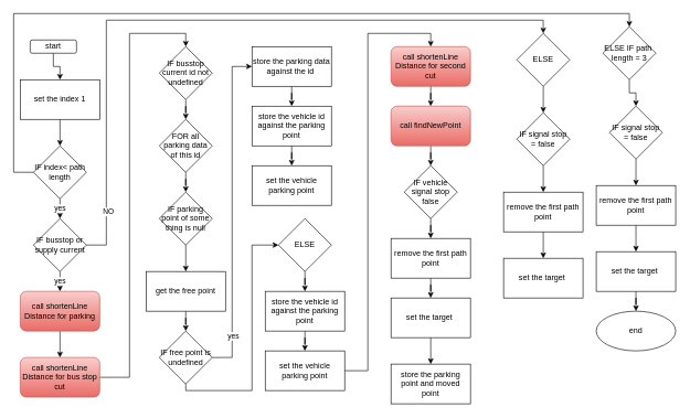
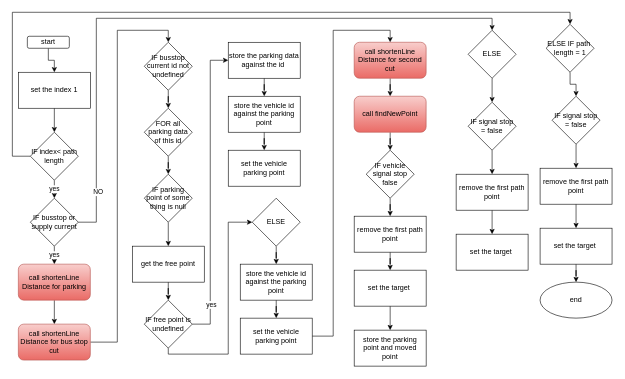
  <mxCell id="0" />
  <mxCell id="1" parent="0" />
  <mxCell id="2" value="" style="edgeStyle=orthogonalEdgeStyle;rounded=0;orthogonalLoop=1;jettySize=auto;html=1;" edge="1" parent="1" source="3" target="5"><mxGeometry relative="1" as="geometry" /></mxCell>
  <mxCell id="3" value="start" style="rounded=1;whiteSpace=wrap;html=1;" vertex="1" parent="1"><mxGeometry x="45" y="60" width="70" height="20" as="geometry" /></mxCell>
  <mxCell id="4" value="" style="edgeStyle=orthogonalEdgeStyle;rounded=0;orthogonalLoop=1;jettySize=auto;html=1;" edge="1" parent="1" source="5" target="8"><mxGeometry relative="1" as="geometry" /></mxCell>
  <mxCell id="5" value="set the index 1" style="rounded=0;whiteSpace=wrap;html=1;" vertex="1" parent="1"><mxGeometry x="30" y="120" width="120" height="60" as="geometry" /></mxCell>
  <mxCell id="6" value="yes" style="edgeStyle=orthogonalEdgeStyle;rounded=0;orthogonalLoop=1;jettySize=auto;html=1;" edge="1" parent="1" source="8" target="12"><mxGeometry relative="1" as="geometry" /></mxCell>
  <mxCell id="7" value="" style="edgeStyle=orthogonalEdgeStyle;rounded=0;orthogonalLoop=1;jettySize=auto;html=1;" edge="1" parent="1" source="8" target="59"><mxGeometry relative="1" as="geometry"><Array as="points"><mxPoint x="20" y="260" /><mxPoint x="20" y="20" /><mxPoint x="950" y="20" /></Array></mxGeometry></mxCell>
  <mxCell id="8" value="IF index&amp;lt; path length" style="rhombus;whiteSpace=wrap;html=1;rounded=0;" vertex="1" parent="1"><mxGeometry x="50" y="220" width="80" height="80" as="geometry" /></mxCell>
  <mxCell id="9" value="yes" style="edgeStyle=orthogonalEdgeStyle;rounded=0;orthogonalLoop=1;jettySize=auto;html=1;" edge="1" parent="1" source="12" target="14"><mxGeometry relative="1" as="geometry" /></mxCell>
  <mxCell id="10" value="" style="edgeStyle=orthogonalEdgeStyle;rounded=0;orthogonalLoop=1;jettySize=auto;html=1;" edge="1" parent="1" source="12" target="52"><mxGeometry relative="1" as="geometry"><Array as="points"><mxPoint x="160" y="370" /><mxPoint x="160" y="30" /><mxPoint x="820" y="30" /></Array></mxGeometry></mxCell>
  <mxCell id="11" value="NO" style="edgeLabel;html=1;align=center;verticalAlign=middle;resizable=0;points=[];" vertex="1" connectable="0" parent="10"><mxGeometry x="-0.846" y="-2" relative="1" as="geometry"><mxPoint as="offset" /></mxGeometry></mxCell>
  <mxCell id="12" value="IF busstop or supply current" style="rhombus;whiteSpace=wrap;html=1;" vertex="1" parent="1"><mxGeometry x="50" y="330" width="80" height="80" as="geometry" /></mxCell>
  <mxCell id="13" value="" style="edgeStyle=orthogonalEdgeStyle;rounded=0;orthogonalLoop=1;jettySize=auto;html=1;" edge="1" parent="1" source="14" target="16"><mxGeometry relative="1" as="geometry" /></mxCell>
  <mxCell id="14" value="call&amp;nbsp;shortenLine&lt;br&gt;Distance for parking" style="rounded=1;whiteSpace=wrap;html=1;fillColor=#f8cecc;gradientColor=#ea6b66;strokeColor=#b85450;" vertex="1" parent="1"><mxGeometry x="30" y="440" width="120" height="60" as="geometry" /></mxCell>
  <mxCell id="15" style="edgeStyle=orthogonalEdgeStyle;rounded=0;orthogonalLoop=1;jettySize=auto;html=1;entryX=0.5;entryY=0;entryDx=0;entryDy=0;" edge="1" parent="1" source="16" target="18"><mxGeometry relative="1" as="geometry" /></mxCell>
  <mxCell id="16" value="call&amp;nbsp;shortenLine&lt;br&gt;Distance for bus stop cut" style="rounded=1;whiteSpace=wrap;html=1;fillColor=#f8cecc;gradientColor=#ea6b66;strokeColor=#b85450;" vertex="1" parent="1"><mxGeometry x="30" y="540" width="120" height="60" as="geometry" /></mxCell>
  <mxCell id="17" value="" style="edgeStyle=orthogonalEdgeStyle;rounded=0;orthogonalLoop=1;jettySize=auto;html=1;" edge="1" parent="1" source="18" target="20"><mxGeometry relative="1" as="geometry" /></mxCell>
  <mxCell id="18" value="IF busstop current id not undefined" style="rhombus;whiteSpace=wrap;html=1;" vertex="1" parent="1"><mxGeometry x="240" y="70" width="80" height="80" as="geometry" /></mxCell>
  <mxCell id="19" value="" style="edgeStyle=orthogonalEdgeStyle;rounded=0;orthogonalLoop=1;jettySize=auto;html=1;" edge="1" parent="1" source="20" target="22"><mxGeometry relative="1" as="geometry" /></mxCell>
  <mxCell id="20" value="FOR all parking data of this id" style="rhombus;whiteSpace=wrap;html=1;" vertex="1" parent="1"><mxGeometry x="240" y="180" width="80" height="80" as="geometry" /></mxCell>
  <mxCell id="21" value="" style="edgeStyle=orthogonalEdgeStyle;rounded=0;orthogonalLoop=1;jettySize=auto;html=1;" edge="1" parent="1" source="22" target="24"><mxGeometry relative="1" as="geometry" /></mxCell>
  <mxCell id="22" value="IF parking point of some thing is null" style="rhombus;whiteSpace=wrap;html=1;" vertex="1" parent="1"><mxGeometry x="240" y="290" width="80" height="80" as="geometry" /></mxCell>
  <mxCell id="23" value="" style="edgeStyle=orthogonalEdgeStyle;rounded=0;orthogonalLoop=1;jettySize=auto;html=1;" edge="1" parent="1" source="24" target="28"><mxGeometry relative="1" as="geometry" /></mxCell>
  <mxCell id="24" value="get the free point" style="whiteSpace=wrap;html=1;" vertex="1" parent="1"><mxGeometry x="220" y="410" width="120" height="60" as="geometry" /></mxCell>
  <mxCell id="25" value="" style="edgeStyle=orthogonalEdgeStyle;rounded=0;orthogonalLoop=1;jettySize=auto;html=1;" edge="1" parent="1" source="28" target="30"><mxGeometry relative="1" as="geometry"><Array as="points"><mxPoint x="350" y="540" /><mxPoint x="350" y="100" /></Array></mxGeometry></mxCell>
  <mxCell id="26" value="yes" style="edgeLabel;html=1;align=center;verticalAlign=middle;resizable=0;points=[];" vertex="1" connectable="0" parent="25"><mxGeometry x="-0.75" y="-1" relative="1" as="geometry"><mxPoint as="offset" /></mxGeometry></mxCell>
  <mxCell id="27" value="" style="edgeStyle=orthogonalEdgeStyle;rounded=0;orthogonalLoop=1;jettySize=auto;html=1;" edge="1" parent="1" source="28" target="35"><mxGeometry relative="1" as="geometry"><Array as="points"><mxPoint x="280" y="590" /><mxPoint x="380" y="590" /><mxPoint x="380" y="370" /></Array></mxGeometry></mxCell>
  <mxCell id="28" value="IF free point is undefined" style="rhombus;whiteSpace=wrap;html=1;" vertex="1" parent="1"><mxGeometry x="240" y="500" width="80" height="80" as="geometry" /></mxCell>
  <mxCell id="29" value="" style="edgeStyle=orthogonalEdgeStyle;rounded=0;orthogonalLoop=1;jettySize=auto;html=1;" edge="1" parent="1" source="30" target="32"><mxGeometry relative="1" as="geometry" /></mxCell>
  <mxCell id="30" value="store the parking data against the id&amp;nbsp;" style="whiteSpace=wrap;html=1;" vertex="1" parent="1"><mxGeometry x="380" y="70" width="120" height="60" as="geometry" /></mxCell>
  <mxCell id="31" value="" style="edgeStyle=orthogonalEdgeStyle;rounded=0;orthogonalLoop=1;jettySize=auto;html=1;" edge="1" parent="1" source="32" target="33"><mxGeometry relative="1" as="geometry" /></mxCell>
  <mxCell id="32" value="store the vehicle id against the parking point" style="whiteSpace=wrap;html=1;" vertex="1" parent="1"><mxGeometry x="380" y="160" width="120" height="60" as="geometry" /></mxCell>
  <mxCell id="33" value="set the vehicle parking point" style="whiteSpace=wrap;html=1;" vertex="1" parent="1"><mxGeometry x="380" y="250" width="120" height="60" as="geometry" /></mxCell>
  <mxCell id="34" value="" style="edgeStyle=orthogonalEdgeStyle;rounded=0;orthogonalLoop=1;jettySize=auto;html=1;" edge="1" parent="1" source="35" target="37"><mxGeometry relative="1" as="geometry" /></mxCell>
  <mxCell id="35" value="ELSE" style="rhombus;whiteSpace=wrap;html=1;" vertex="1" parent="1"><mxGeometry x="420" y="330" width="80" height="80" as="geometry" /></mxCell>
  <mxCell id="36" value="" style="edgeStyle=orthogonalEdgeStyle;rounded=0;orthogonalLoop=1;jettySize=auto;html=1;" edge="1" parent="1" source="37" target="39"><mxGeometry relative="1" as="geometry" /></mxCell>
  <mxCell id="37" value="store the vehicle id against the parking point" style="whiteSpace=wrap;html=1;" vertex="1" parent="1"><mxGeometry x="400" y="440" width="120" height="60" as="geometry" /></mxCell>
  <mxCell id="38" style="edgeStyle=orthogonalEdgeStyle;rounded=0;orthogonalLoop=1;jettySize=auto;html=1;entryX=0.5;entryY=0;entryDx=0;entryDy=0;" edge="1" parent="1" source="39" target="41"><mxGeometry relative="1" as="geometry" /></mxCell>
  <mxCell id="39" value="set the vehicle parking point" style="whiteSpace=wrap;html=1;" vertex="1" parent="1"><mxGeometry x="400" y="530" width="120" height="60" as="geometry" /></mxCell>
  <mxCell id="40" value="" style="edgeStyle=orthogonalEdgeStyle;rounded=0;orthogonalLoop=1;jettySize=auto;html=1;" edge="1" parent="1" source="41" target="43"><mxGeometry relative="1" as="geometry" /></mxCell>
  <mxCell id="41" value="call&amp;nbsp;shortenLine&lt;br&gt;Distance for second cut" style="rounded=1;whiteSpace=wrap;html=1;fillColor=#f8cecc;gradientColor=#ea6b66;strokeColor=#b85450;" vertex="1" parent="1"><mxGeometry x="590" y="70" width="120" height="60" as="geometry" /></mxCell>
  <mxCell id="42" value="" style="edgeStyle=orthogonalEdgeStyle;rounded=0;orthogonalLoop=1;jettySize=auto;html=1;" edge="1" parent="1" source="43" target="45"><mxGeometry relative="1" as="geometry" /></mxCell>
  <mxCell id="43" value="call&amp;nbsp;findNewPoint" style="rounded=1;whiteSpace=wrap;html=1;fillColor=#f8cecc;gradientColor=#ea6b66;strokeColor=#b85450;" vertex="1" parent="1"><mxGeometry x="590" y="160" width="120" height="60" as="geometry" /></mxCell>
  <mxCell id="44" value="" style="edgeStyle=orthogonalEdgeStyle;rounded=0;orthogonalLoop=1;jettySize=auto;html=1;" edge="1" parent="1" source="45" target="47"><mxGeometry relative="1" as="geometry" /></mxCell>
  <mxCell id="45" value="IF vehicle signal stop false" style="rhombus;whiteSpace=wrap;html=1;" vertex="1" parent="1"><mxGeometry x="610" y="250" width="80" height="80" as="geometry" /></mxCell>
  <mxCell id="46" value="" style="edgeStyle=orthogonalEdgeStyle;rounded=0;orthogonalLoop=1;jettySize=auto;html=1;" edge="1" parent="1" source="47" target="49"><mxGeometry relative="1" as="geometry" /></mxCell>
  <mxCell id="47" value="remove the first path point" style="whiteSpace=wrap;html=1;" vertex="1" parent="1"><mxGeometry x="590" y="360" width="120" height="60" as="geometry" /></mxCell>
  <mxCell id="48" value="" style="edgeStyle=orthogonalEdgeStyle;rounded=0;orthogonalLoop=1;jettySize=auto;html=1;" edge="1" parent="1" source="49" target="50"><mxGeometry relative="1" as="geometry" /></mxCell>
  <mxCell id="49" value="set the target&amp;nbsp;" style="whiteSpace=wrap;html=1;" vertex="1" parent="1"><mxGeometry x="590" y="450" width="120" height="60" as="geometry" /></mxCell>
  <mxCell id="50" value="store the parking point and moved point" style="whiteSpace=wrap;html=1;" vertex="1" parent="1"><mxGeometry x="590" y="550" width="120" height="60" as="geometry" /></mxCell>
  <mxCell id="51" value="" style="edgeStyle=orthogonalEdgeStyle;rounded=0;orthogonalLoop=1;jettySize=auto;html=1;" edge="1" parent="1" source="52" target="54"><mxGeometry relative="1" as="geometry" /></mxCell>
  <mxCell id="52" value="ELSE" style="rhombus;whiteSpace=wrap;html=1;" vertex="1" parent="1"><mxGeometry x="780" y="50" width="80" height="80" as="geometry" /></mxCell>
  <mxCell id="53" value="" style="edgeStyle=orthogonalEdgeStyle;rounded=0;orthogonalLoop=1;jettySize=auto;html=1;" edge="1" parent="1" source="54" target="56"><mxGeometry relative="1" as="geometry" /></mxCell>
  <mxCell id="54" value="IF signal stop = false" style="rhombus;whiteSpace=wrap;html=1;" vertex="1" parent="1"><mxGeometry x="780" y="170" width="80" height="80" as="geometry" /></mxCell>
  <mxCell id="55" value="" style="edgeStyle=orthogonalEdgeStyle;rounded=0;orthogonalLoop=1;jettySize=auto;html=1;" edge="1" parent="1" source="56" target="57"><mxGeometry relative="1" as="geometry" /></mxCell>
  <mxCell id="56" value="remove the first path point" style="whiteSpace=wrap;html=1;" vertex="1" parent="1"><mxGeometry x="760" y="290" width="120" height="60" as="geometry" /></mxCell>
  <mxCell id="57" value="set the target&amp;nbsp;" style="whiteSpace=wrap;html=1;" vertex="1" parent="1"><mxGeometry x="760" y="390" width="120" height="60" as="geometry" /></mxCell>
  <mxCell id="58" value="" style="edgeStyle=orthogonalEdgeStyle;rounded=0;orthogonalLoop=1;jettySize=auto;html=1;" edge="1" parent="1" source="59" target="61"><mxGeometry relative="1" as="geometry" /></mxCell>
- <mxCell id="59" value="ELSE IF path&amp;nbsp; length = 3" style="rhombus;whiteSpace=wrap;html=1;rounded=0;" vertex="1" parent="1"><mxGeometry x="910" y="40" width="80" height="80" as="geometry" /></mxCell>
+ <mxCell id="59" value="ELSE IF path&amp;nbsp; length = 1" style="rhombus;whiteSpace=wrap;html=1;rounded=0;" vertex="1" parent="1"><mxGeometry x="910" y="40" width="80" height="80" as="geometry" /></mxCell>
  <mxCell id="60" value="" style="edgeStyle=orthogonalEdgeStyle;rounded=0;orthogonalLoop=1;jettySize=auto;html=1;" edge="1" parent="1" source="61" target="63"><mxGeometry relative="1" as="geometry" /></mxCell>
  <mxCell id="61" value="IF signal stop = false" style="rhombus;whiteSpace=wrap;html=1;" vertex="1" parent="1"><mxGeometry x="920" y="160" width="80" height="80" as="geometry" /></mxCell>
  <mxCell id="62" value="" style="edgeStyle=orthogonalEdgeStyle;rounded=0;orthogonalLoop=1;jettySize=auto;html=1;" edge="1" parent="1" source="63" target="65"><mxGeometry relative="1" as="geometry" /></mxCell>
  <mxCell id="63" value="remove the first path point" style="whiteSpace=wrap;html=1;" vertex="1" parent="1"><mxGeometry x="900" y="280" width="120" height="60" as="geometry" /></mxCell>
  <mxCell id="64" value="" style="edgeStyle=orthogonalEdgeStyle;rounded=0;orthogonalLoop=1;jettySize=auto;html=1;" edge="1" parent="1" source="65" target="66"><mxGeometry relative="1" as="geometry" /></mxCell>
  <mxCell id="65" value="set the target&amp;nbsp;" style="whiteSpace=wrap;html=1;" vertex="1" parent="1"><mxGeometry x="900" y="380" width="120" height="60" as="geometry" /></mxCell>
  <mxCell id="66" value="end" style="ellipse;whiteSpace=wrap;html=1;" vertex="1" parent="1"><mxGeometry x="900" y="470" width="120" height="60" as="geometry" /></mxCell>
